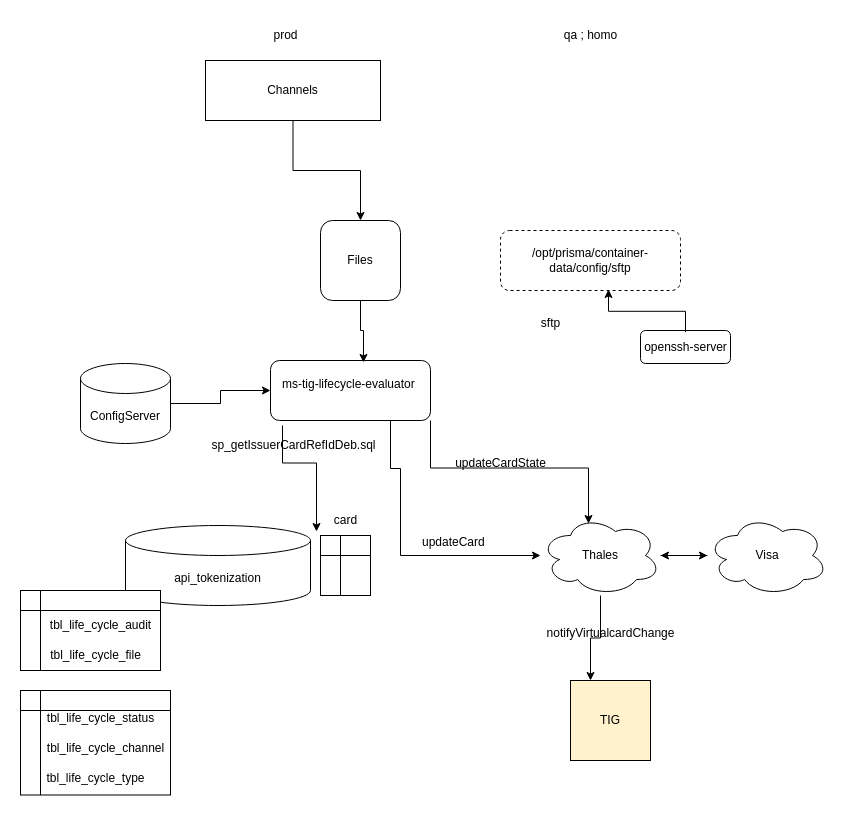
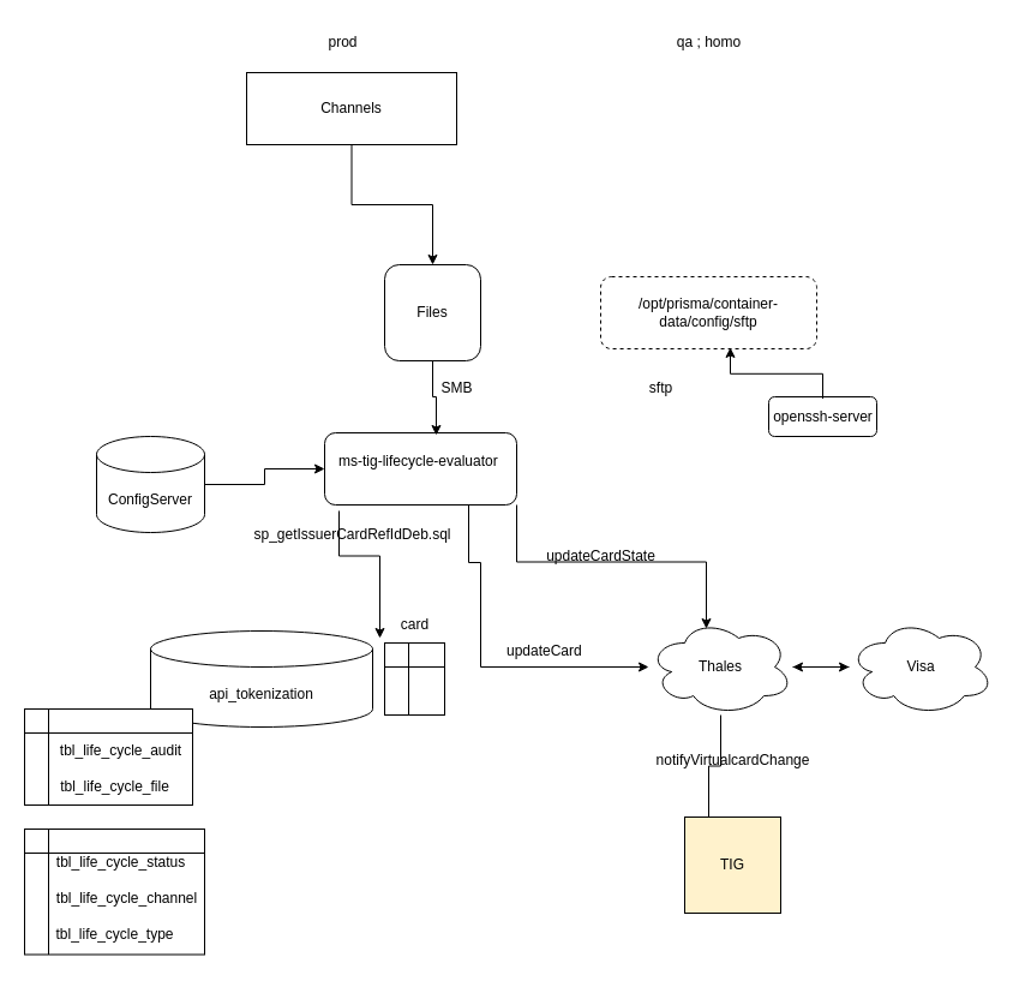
  <mxCell id="0" />
  <mxCell id="1" parent="0" />
  <mxCell id="2" value="Files" style="whiteSpace=wrap;html=1;aspect=fixed;rounded=1;" vertex="1" parent="1"><mxGeometry x="320" y="220" width="80" height="80" as="geometry" /></mxCell>
  <mxCell id="3" style="edgeStyle=orthogonalEdgeStyle;rounded=0;orthogonalLoop=1;jettySize=auto;html=1;entryX=0.5;entryY=0;entryDx=0;entryDy=0;" edge="1" parent="1" source="4" target="2"><mxGeometry relative="1" as="geometry" /></mxCell>
  <mxCell id="4" value="Channels" style="rounded=0;whiteSpace=wrap;html=1;" vertex="1" parent="1"><mxGeometry x="205" y="60" width="175" height="60" as="geometry" /></mxCell>
  <mxCell id="5" style="edgeStyle=orthogonalEdgeStyle;rounded=0;orthogonalLoop=1;jettySize=auto;html=1;exitX=0.75;exitY=1;exitDx=0;exitDy=0;" edge="1" parent="1" source="6" target="26"><mxGeometry relative="1" as="geometry"><Array as="points"><mxPoint x="390" y="468" /><mxPoint x="400" y="468" /><mxPoint x="400" y="555" /></Array></mxGeometry></mxCell>
  <mxCell id="6" value="" style="rounded=1;whiteSpace=wrap;html=1;" vertex="1" parent="1"><mxGeometry x="270" y="360" width="160" height="60" as="geometry" /></mxCell>
  <mxCell id="7" value="ms-tig-lifecycle-evaluator" style="text;whiteSpace=wrap;" vertex="1" parent="1"><mxGeometry x="280" y="370" width="170" height="30" as="geometry" /></mxCell>
  <mxCell id="8" style="edgeStyle=orthogonalEdgeStyle;rounded=0;orthogonalLoop=1;jettySize=auto;html=1;entryX=0.581;entryY=0.033;entryDx=0;entryDy=0;entryPerimeter=0;" edge="1" parent="1" source="2" target="6"><mxGeometry relative="1" as="geometry" /></mxCell>
+ <mxCell id="9" value="SMB" style="text;html=1;align=center;verticalAlign=middle;resizable=0;points=[];autosize=1;strokeColor=none;fillColor=none;" vertex="1" parent="1"><mxGeometry x="355" y="308" width="50" height="30" as="geometry" /></mxCell>
  <mxCell id="10" value="qa ; homo" style="text;html=1;align=center;verticalAlign=middle;resizable=0;points=[];autosize=1;strokeColor=none;fillColor=none;" vertex="1" parent="1"><mxGeometry x="550" y="20" width="80" height="30" as="geometry" /></mxCell>
  <mxCell id="11" value="prod" style="text;html=1;align=center;verticalAlign=middle;resizable=0;points=[];autosize=1;strokeColor=none;fillColor=none;" vertex="1" parent="1"><mxGeometry x="260" y="20" width="50" height="30" as="geometry" /></mxCell>
  <mxCell id="12" value="/opt/prisma/container-data/config/sftp" style="rounded=1;whiteSpace=wrap;html=1;dashed=1;" vertex="1" parent="1"><mxGeometry x="500" y="230" width="180" height="60" as="geometry" /></mxCell>
  <mxCell id="13" value="" style="rounded=1;whiteSpace=wrap;html=1;" vertex="1" parent="1"><mxGeometry x="640" y="330" width="90" height="33" as="geometry" /></mxCell>
  <mxCell id="14" style="edgeStyle=orthogonalEdgeStyle;rounded=0;orthogonalLoop=1;jettySize=auto;html=1;entryX=0.6;entryY=0.983;entryDx=0;entryDy=0;entryPerimeter=0;" edge="1" parent="1" source="15" target="12"><mxGeometry relative="1" as="geometry"><mxPoint x="580" y="315" as="targetPoint" /></mxGeometry></mxCell>
  <mxCell id="15" value="openssh-server" style="text;html=1;align=center;verticalAlign=middle;resizable=0;points=[];autosize=1;strokeColor=none;fillColor=none;" vertex="1" parent="1"><mxGeometry x="630" y="331.5" width="110" height="30" as="geometry" /></mxCell>
  <mxCell id="16" value="sftp" style="text;html=1;align=center;verticalAlign=middle;resizable=0;points=[];autosize=1;strokeColor=none;fillColor=none;" vertex="1" parent="1"><mxGeometry x="530" y="308" width="40" height="30" as="geometry" /></mxCell>
  <mxCell id="17" style="edgeStyle=orthogonalEdgeStyle;rounded=0;orthogonalLoop=1;jettySize=auto;html=1;entryX=0;entryY=0.5;entryDx=0;entryDy=0;" edge="1" parent="1" source="18" target="6"><mxGeometry relative="1" as="geometry" /></mxCell>
  <mxCell id="18" value="ConfigServer" style="shape=cylinder3;whiteSpace=wrap;html=1;boundedLbl=1;backgroundOutline=1;size=15;" vertex="1" parent="1"><mxGeometry x="80" y="363" width="90" height="80" as="geometry" /></mxCell>
  <mxCell id="19" value="api_tokenization" style="shape=cylinder3;whiteSpace=wrap;html=1;boundedLbl=1;backgroundOutline=1;size=15;" vertex="1" parent="1"><mxGeometry x="125" y="525" width="185" height="80" as="geometry" /></mxCell>
  <mxCell id="20" style="edgeStyle=orthogonalEdgeStyle;rounded=0;orthogonalLoop=1;jettySize=auto;html=1;entryX=-0.08;entryY=0.867;entryDx=0;entryDy=0;entryPerimeter=0;exitX=0.075;exitY=1.083;exitDx=0;exitDy=0;exitPerimeter=0;" edge="1" parent="1" source="6" target="23"><mxGeometry relative="1" as="geometry" /></mxCell>
  <mxCell id="21" value="sp_getIssuerCardRefIdDeb.sql" style="text;html=1;align=center;verticalAlign=middle;resizable=0;points=[];autosize=1;strokeColor=none;fillColor=none;" vertex="1" parent="1"><mxGeometry x="197.5" y="430" width="190" height="30" as="geometry" /></mxCell>
  <mxCell id="22" value="" style="shape=internalStorage;whiteSpace=wrap;html=1;backgroundOutline=1;dx=20;dy=20;" vertex="1" parent="1"><mxGeometry x="320" y="535" width="50" height="60" as="geometry" /></mxCell>
  <mxCell id="23" value="card" style="text;html=1;align=center;verticalAlign=middle;resizable=0;points=[];autosize=1;strokeColor=none;fillColor=none;" vertex="1" parent="1"><mxGeometry x="320" y="505" width="50" height="30" as="geometry" /></mxCell>
  <mxCell id="24" value="" style="edgeStyle=orthogonalEdgeStyle;rounded=0;orthogonalLoop=1;jettySize=auto;html=1;" edge="1" parent="1" source="26" target="28"><mxGeometry relative="1" as="geometry" /></mxCell>
- <mxCell id="25" style="edgeStyle=orthogonalEdgeStyle;rounded=0;orthogonalLoop=1;jettySize=auto;html=1;entryX=0.25;entryY=0;entryDx=0;entryDy=0;" edge="1" parent="1" source="26" target="29"><mxGeometry relative="1" as="geometry"><mxPoint x="600" y="630" as="targetPoint" /></mxGeometry></mxCell>
+ <mxCell id="25" style="edgeStyle=orthogonalEdgeStyle;rounded=0;orthogonalLoop=1;jettySize=auto;html=1;entryX=0.25;entryY=0;entryDx=0;entryDy=0;endArrow=none;" edge="1" parent="1" source="26" target="29"><mxGeometry relative="1" as="geometry"><mxPoint x="600" y="630" as="targetPoint" /></mxGeometry></mxCell>
  <mxCell id="26" value="Thales" style="ellipse;shape=cloud;whiteSpace=wrap;html=1;" vertex="1" parent="1"><mxGeometry x="540" y="515" width="120" height="80" as="geometry" /></mxCell>
  <mxCell id="27" style="edgeStyle=orthogonalEdgeStyle;rounded=0;orthogonalLoop=1;jettySize=auto;html=1;" edge="1" parent="1" source="28" target="26"><mxGeometry relative="1" as="geometry" /></mxCell>
  <mxCell id="28" value="Visa" style="ellipse;shape=cloud;whiteSpace=wrap;html=1;" vertex="1" parent="1"><mxGeometry x="707" y="515" width="120" height="80" as="geometry" /></mxCell>
  <mxCell id="29" value="TIG" style="whiteSpace=wrap;html=1;aspect=fixed;fillColor=#fff2cc;" vertex="1" parent="1"><mxGeometry x="570" y="680" width="80" height="80" as="geometry" /></mxCell>
  <mxCell id="30" value="notifyVirtualcardChange" style="text;html=1;align=center;verticalAlign=middle;resizable=0;points=[];autosize=1;strokeColor=none;fillColor=none;" vertex="1" parent="1"><mxGeometry x="535" y="618" width="150" height="30" as="geometry" /></mxCell>
  <mxCell id="31" style="edgeStyle=orthogonalEdgeStyle;rounded=0;orthogonalLoop=1;jettySize=auto;html=1;exitX=1;exitY=1;exitDx=0;exitDy=0;entryX=0.4;entryY=0.1;entryDx=0;entryDy=0;entryPerimeter=0;" edge="1" parent="1" source="6" target="26"><mxGeometry relative="1" as="geometry" /></mxCell>
  <mxCell id="32" value="updateCardState" style="text;html=1;align=center;verticalAlign=middle;resizable=0;points=[];autosize=1;strokeColor=none;fillColor=none;" vertex="1" parent="1"><mxGeometry x="445" y="448" width="110" height="30" as="geometry" /></mxCell>
  <mxCell id="33" value="&lt;div style=&quot;background-color:#2b2b2b;color:#a9b7c6&quot;&gt;&lt;pre style=&quot;font-family:'JetBrains Mono',monospace;font-size:9,8pt;&quot;&gt;&lt;br&gt;&lt;/pre&gt;&lt;/div&gt;" style="text;html=1;align=center;verticalAlign=middle;resizable=0;points=[];autosize=1;strokeColor=none;fillColor=none;" vertex="1" parent="1"><mxGeometry x="470" y="478" width="20" height="50" as="geometry" /></mxCell>
  <mxCell id="34" value="updateCard" style="text;whiteSpace=wrap;" vertex="1" parent="1"><mxGeometry x="420" y="528" width="100" height="40" as="geometry" /></mxCell>
  <mxCell id="35" value="" style="group" vertex="1" connectable="0" parent="1"><mxGeometry x="20" y="690" width="155" height="104.5" as="geometry" /></mxCell>
  <mxCell id="36" value="" style="shape=internalStorage;whiteSpace=wrap;html=1;backgroundOutline=1;" vertex="1" parent="35"><mxGeometry width="150" height="104.5" as="geometry" /></mxCell>
  <mxCell id="37" value="tbl_life_cycle_status" style="text;html=1;align=center;verticalAlign=middle;resizable=0;points=[];autosize=1;strokeColor=none;fillColor=none;" vertex="1" parent="35"><mxGeometry x="15" y="12.5" width="130" height="30" as="geometry" /></mxCell>
  <mxCell id="38" value="tbl_life_cycle_channel" style="text;html=1;align=center;verticalAlign=middle;resizable=0;points=[];autosize=1;strokeColor=none;fillColor=none;" vertex="1" parent="35"><mxGeometry x="15" y="42.5" width="140" height="30" as="geometry" /></mxCell>
  <mxCell id="39" value="tbl_life_cycle_type" style="text;html=1;align=center;verticalAlign=middle;resizable=0;points=[];autosize=1;strokeColor=none;fillColor=none;" vertex="1" parent="35"><mxGeometry x="15" y="72.5" width="120" height="30" as="geometry" /></mxCell>
  <mxCell id="40" value="" style="group" vertex="1" connectable="0" parent="1"><mxGeometry x="20" y="590" width="140" height="80" as="geometry" /></mxCell>
  <mxCell id="41" value="" style="shape=internalStorage;whiteSpace=wrap;html=1;backgroundOutline=1;" vertex="1" parent="40"><mxGeometry width="140" height="80" as="geometry" /></mxCell>
  <mxCell id="42" value="tbl_life_cycle_audit" style="text;html=1;align=center;verticalAlign=middle;resizable=0;points=[];autosize=1;strokeColor=none;fillColor=none;" vertex="1" parent="40"><mxGeometry x="20" y="20" width="120" height="30" as="geometry" /></mxCell>
  <mxCell id="43" value="tbl_life_cycle_file" style="text;html=1;align=center;verticalAlign=middle;resizable=0;points=[];autosize=1;strokeColor=none;fillColor=none;" vertex="1" parent="40"><mxGeometry x="20" y="50" width="110" height="30" as="geometry" /></mxCell>
